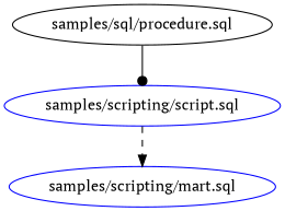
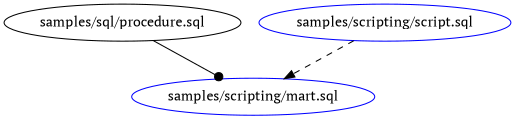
  digraph {
    fontname="PT Serif"
    node [color=blue fontname="PT Serif" type=query]
    edge [fontname="PT Serif"]
    n1 [label="samples/scripting/mart.sql"]
    n2 [color=black label="samples/sql/procedure.sql"]
    n3 [label="samples/scripting/script.sql"]
-   n2 -> n3 [arrowhead=dot style=solid]
+   n2 -> n1 [arrowhead=dot style=solid]
    n3 -> n1 [arrowhead=normal style=dashed]
  }
